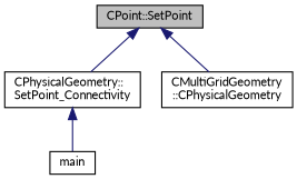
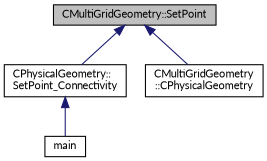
  digraph {
    fontname=Lato
    rankdir=TB
    node [color=black fillcolor=white fontname=Lato fontsize=10 shape=record style=filled]
    edge [color=midnightblue dir=back fontname=Lato fontsize=10 labelfontname=Helvetica labelfontsize=10 style=solid]
-   n1 [fillcolor=grey75 fontcolor=black height=0.2 label="CPoint::SetPoint" width=0.4]
+   n1 [fillcolor=grey75 fontcolor=black height=0.2 label="CMultiGridGeometry::SetPoint" width=0.4]
    n2 [height=0.2 label="CPhysicalGeometry::\lSetPoint_Connectivity" width=0.4]
    n3 [height=0.2 label="CMultiGridGeometry\l::CPhysicalGeometry" width=0.4]
    n4 [height=0.2 label=main width=0.4]
    n1 -> n2
    n1 -> n3
    n2 -> n4
  }
